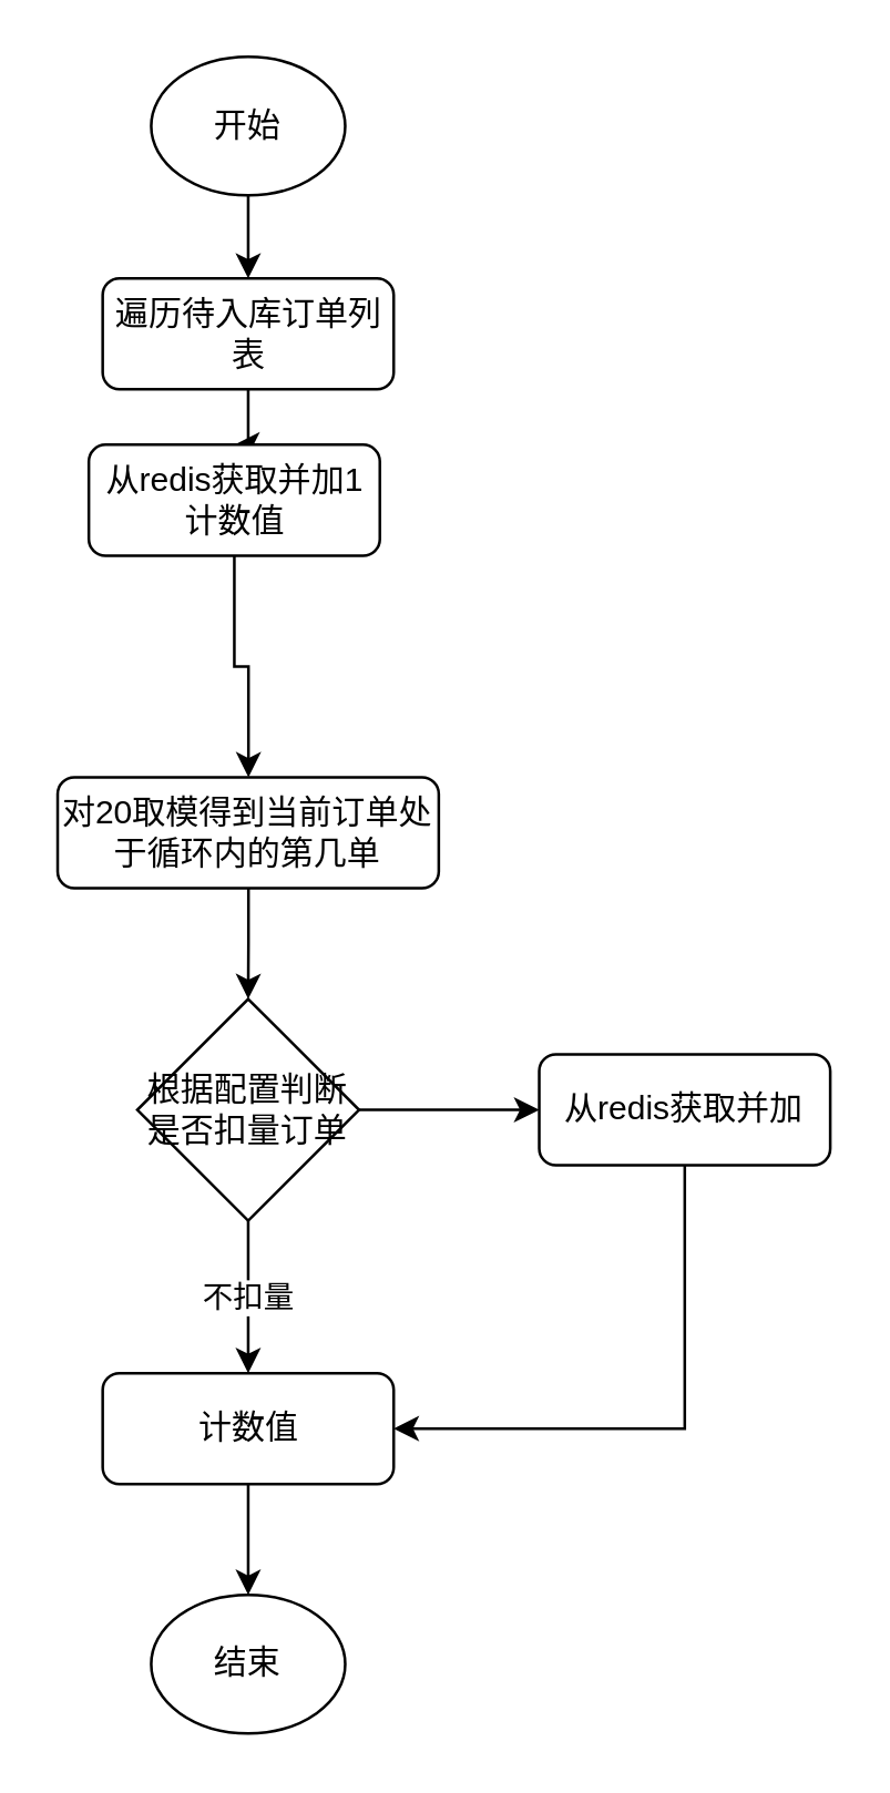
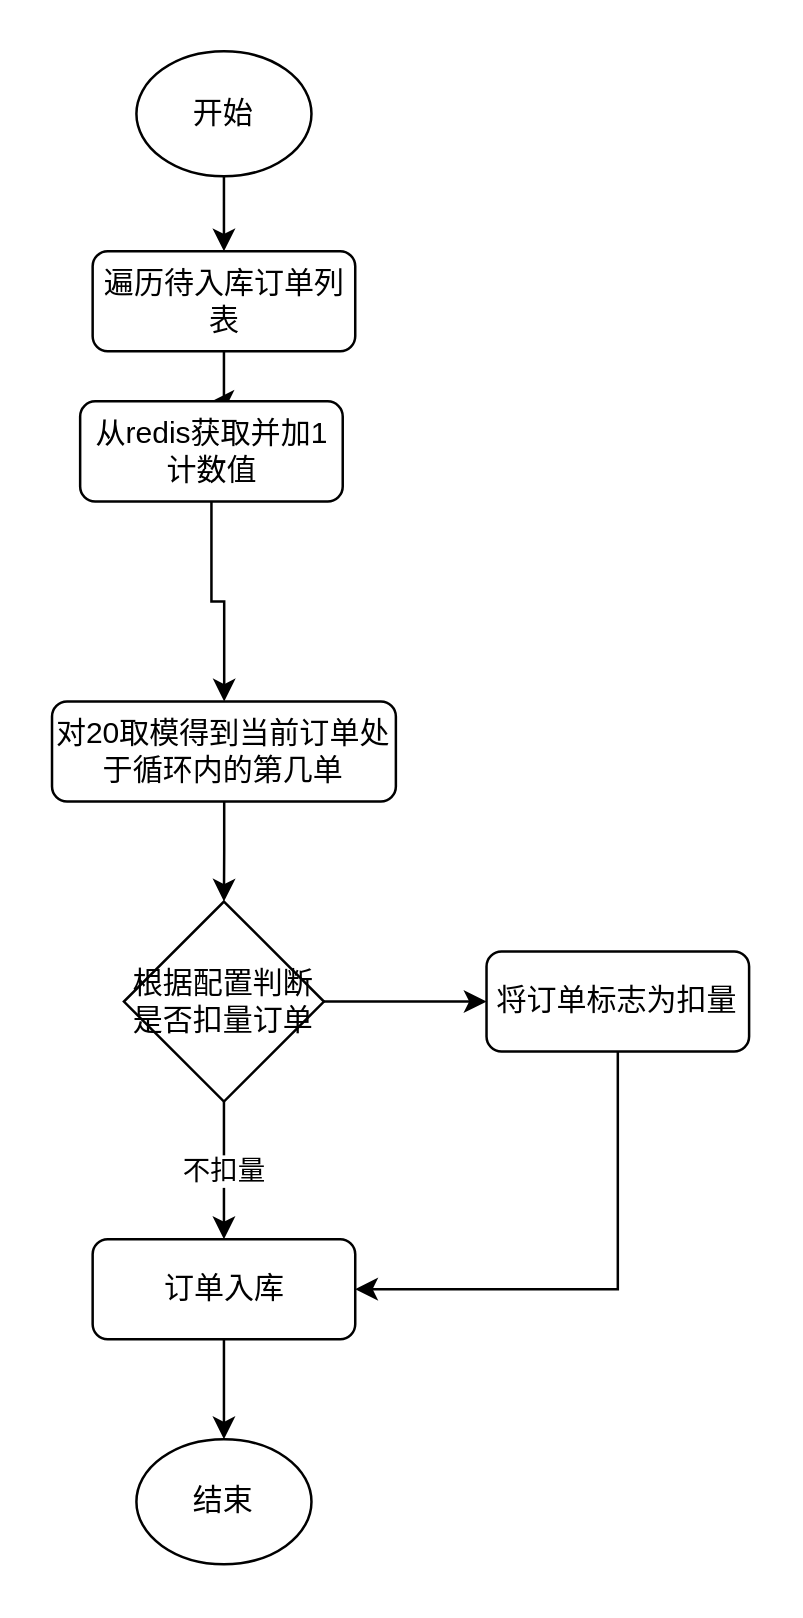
  <mxCell id="0" />
  <mxCell id="1" parent="0" />
  <mxCell id="2" style="edgeStyle=orthogonalEdgeStyle;rounded=0;orthogonalLoop=1;jettySize=auto;html=1;" edge="1" parent="1" source="3" target="5"><mxGeometry relative="1" as="geometry" /></mxCell>
  <mxCell id="3" value="开始" style="ellipse;whiteSpace=wrap;html=1;" vertex="1" parent="1"><mxGeometry x="54" y="20" width="70" height="50" as="geometry" /></mxCell>
  <mxCell id="4" style="edgeStyle=orthogonalEdgeStyle;rounded=0;orthogonalLoop=1;jettySize=auto;html=1;entryX=0.5;entryY=0;entryDx=0;entryDy=0;" edge="1" parent="1" source="5" target="7"><mxGeometry relative="1" as="geometry" /></mxCell>
  <mxCell id="5" value="遍历待入库订单列表" style="rounded=1;whiteSpace=wrap;html=1;" vertex="1" parent="1"><mxGeometry x="36.5" y="100" width="105" height="40" as="geometry" /></mxCell>
  <mxCell id="6" style="edgeStyle=orthogonalEdgeStyle;rounded=0;orthogonalLoop=1;jettySize=auto;html=1;" edge="1" parent="1" source="7" target="9"><mxGeometry relative="1" as="geometry" /></mxCell>
  <mxCell id="7" value="从redis获取并加1计数值" style="rounded=1;whiteSpace=wrap;html=1;" vertex="1" parent="1"><mxGeometry x="31.5" y="160" width="105" height="40" as="geometry" /></mxCell>
  <mxCell id="8" style="edgeStyle=orthogonalEdgeStyle;rounded=0;orthogonalLoop=1;jettySize=auto;html=1;" edge="1" parent="1" source="9" target="15"><mxGeometry relative="1" as="geometry" /></mxCell>
  <mxCell id="9" value="对20取模得到当前订单处于循环内的第几单" style="rounded=1;whiteSpace=wrap;html=1;" vertex="1" parent="1"><mxGeometry x="20.25" y="280" width="137.5" height="40" as="geometry" /></mxCell>
  <mxCell id="10" style="edgeStyle=orthogonalEdgeStyle;rounded=0;orthogonalLoop=1;jettySize=auto;html=1;" edge="1" parent="1" source="11" target="12"><mxGeometry relative="1" as="geometry" /></mxCell>
- <mxCell id="11" value="计数值" style="rounded=1;whiteSpace=wrap;html=1;" vertex="1" parent="1"><mxGeometry x="36.5" y="495" width="105" height="40" as="geometry" /></mxCell>
+ <mxCell id="11" value="订单入库" style="rounded=1;whiteSpace=wrap;html=1;" vertex="1" parent="1"><mxGeometry x="36.5" y="495" width="105" height="40" as="geometry" /></mxCell>
  <mxCell id="12" value="结束" style="ellipse;whiteSpace=wrap;html=1;" vertex="1" parent="1"><mxGeometry x="54" y="575" width="70" height="50" as="geometry" /></mxCell>
  <mxCell id="13" value="不扣量" style="edgeStyle=orthogonalEdgeStyle;rounded=0;orthogonalLoop=1;jettySize=auto;html=1;" edge="1" parent="1" source="15" target="11"><mxGeometry relative="1" as="geometry" /></mxCell>
  <mxCell id="14" style="edgeStyle=orthogonalEdgeStyle;rounded=0;orthogonalLoop=1;jettySize=auto;html=1;" edge="1" parent="1" source="15" target="17"><mxGeometry relative="1" as="geometry" /></mxCell>
  <mxCell id="15" value="根据配置判断是否扣量订单" style="rhombus;whiteSpace=wrap;html=1;" vertex="1" parent="1"><mxGeometry x="49" y="360" width="80" height="80" as="geometry" /></mxCell>
  <mxCell id="16" style="edgeStyle=orthogonalEdgeStyle;rounded=0;orthogonalLoop=1;jettySize=auto;html=1;entryX=1;entryY=0.5;entryDx=0;entryDy=0;" edge="1" parent="1" source="17" target="11"><mxGeometry relative="1" as="geometry"><Array as="points"><mxPoint x="247" y="515" /></Array></mxGeometry></mxCell>
- <mxCell id="17" value="从redis获取并加" style="rounded=1;whiteSpace=wrap;html=1;" vertex="1" parent="1"><mxGeometry x="194" y="380" width="105" height="40" as="geometry" /></mxCell>
+ <mxCell id="17" value="将订单标志为扣量" style="rounded=1;whiteSpace=wrap;html=1;" vertex="1" parent="1"><mxGeometry x="194" y="380" width="105" height="40" as="geometry" /></mxCell>
